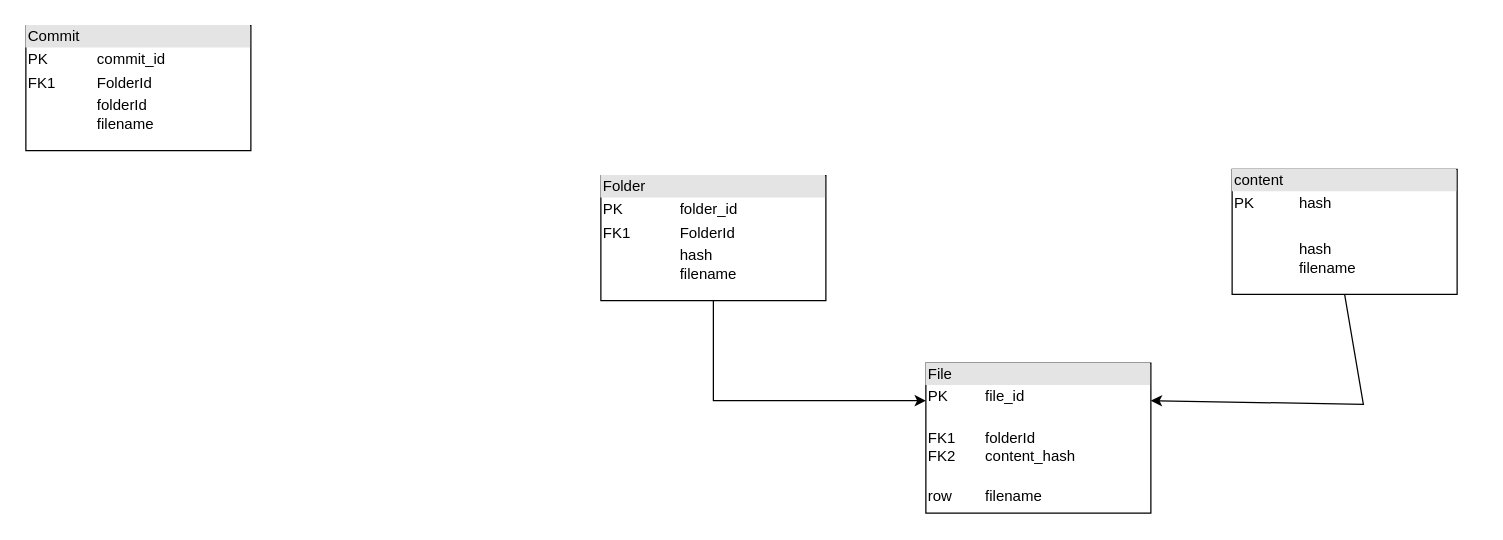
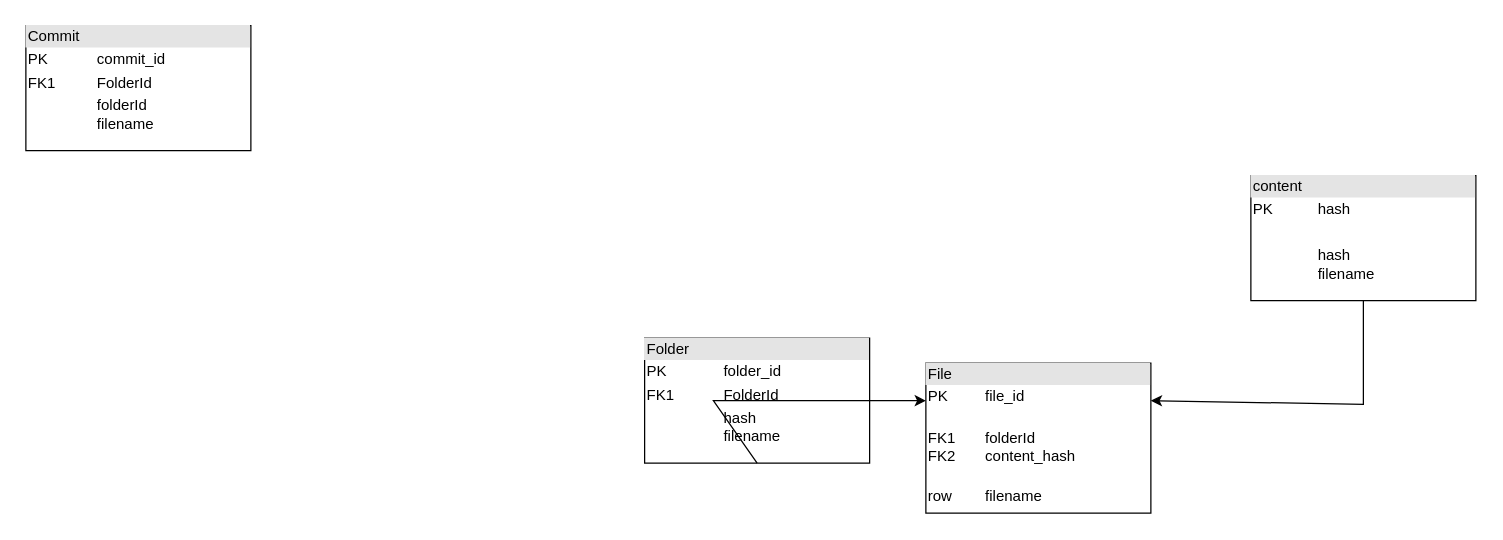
  <mxCell id="0" />
  <mxCell id="1" parent="0" />
- <mxCell id="2" value="&lt;div style=&quot;box-sizing: border-box; width: 100%; background: rgb(228, 228, 228); padding: 2px;&quot;&gt;Folder&lt;/div&gt;&lt;table style=&quot;width:100%;font-size:1em;&quot; cellpadding=&quot;2&quot; cellspacing=&quot;0&quot;&gt;&lt;tbody&gt;&lt;tr&gt;&lt;td&gt;PK&lt;/td&gt;&lt;td&gt;folder_id&lt;/td&gt;&lt;/tr&gt;&lt;tr&gt;&lt;td&gt;FK1&lt;/td&gt;&lt;td&gt;FolderId&lt;/td&gt;&lt;/tr&gt;&lt;tr&gt;&lt;td&gt;&lt;br&gt;&lt;br&gt;&lt;/td&gt;&lt;td&gt;hash&lt;br&gt;filename&lt;/td&gt;&lt;/tr&gt;&lt;/tbody&gt;&lt;/table&gt;" style="verticalAlign=top;align=left;overflow=fill;html=1;whiteSpace=wrap;" vertex="1" parent="1"><mxGeometry x="480" y="140" width="180" height="100" as="geometry" /></mxCell>
+ <mxCell id="2" value="&lt;div style=&quot;box-sizing: border-box; width: 100%; background: rgb(228, 228, 228); padding: 2px;&quot;&gt;Folder&lt;/div&gt;&lt;table style=&quot;width:100%;font-size:1em;&quot; cellpadding=&quot;2&quot; cellspacing=&quot;0&quot;&gt;&lt;tbody&gt;&lt;tr&gt;&lt;td&gt;PK&lt;/td&gt;&lt;td&gt;folder_id&lt;/td&gt;&lt;/tr&gt;&lt;tr&gt;&lt;td&gt;FK1&lt;/td&gt;&lt;td&gt;FolderId&lt;/td&gt;&lt;/tr&gt;&lt;tr&gt;&lt;td&gt;&lt;br&gt;&lt;br&gt;&lt;/td&gt;&lt;td&gt;hash&lt;br&gt;filename&lt;/td&gt;&lt;/tr&gt;&lt;/tbody&gt;&lt;/table&gt;" style="verticalAlign=top;align=left;overflow=fill;html=1;whiteSpace=wrap;" vertex="1" parent="1"><mxGeometry x="515" y="270" width="180" height="100" as="geometry" /></mxCell>
  <mxCell id="3" value="&lt;div style=&quot;box-sizing: border-box; width: 100%; background: rgb(228, 228, 228); padding: 2px;&quot;&gt;File&lt;/div&gt;&lt;table style=&quot;width:100%;font-size:1em;&quot; cellpadding=&quot;2&quot; cellspacing=&quot;0&quot;&gt;&lt;tbody&gt;&lt;tr&gt;&lt;td&gt;PK&lt;/td&gt;&lt;td&gt;file_id&lt;/td&gt;&lt;/tr&gt;&lt;tr&gt;&lt;td&gt;FK1&lt;br&gt;FK2&lt;/td&gt;&lt;td&gt;&lt;br&gt;folderId&lt;br&gt;content_hash&lt;br&gt;&lt;br&gt;&lt;/td&gt;&lt;/tr&gt;&lt;tr&gt;&lt;td&gt;row&lt;br&gt;&lt;/td&gt;&lt;td&gt;filename&lt;/td&gt;&lt;/tr&gt;&lt;/tbody&gt;&lt;/table&gt;" style="verticalAlign=top;align=left;overflow=fill;html=1;whiteSpace=wrap;" vertex="1" parent="1"><mxGeometry x="740" y="290" width="180" height="120" as="geometry" /></mxCell>
- <mxCell id="4" value="&lt;div style=&quot;box-sizing: border-box; width: 100%; background: rgb(228, 228, 228); padding: 2px;&quot;&gt;content&lt;/div&gt;&lt;table style=&quot;width:100%;font-size:1em;&quot; cellpadding=&quot;2&quot; cellspacing=&quot;0&quot;&gt;&lt;tbody&gt;&lt;tr&gt;&lt;td&gt;PK&lt;/td&gt;&lt;td&gt;hash&lt;/td&gt;&lt;/tr&gt;&lt;tr&gt;&lt;td&gt;&lt;br&gt;&lt;/td&gt;&lt;td&gt;&lt;br&gt;&lt;/td&gt;&lt;/tr&gt;&lt;tr&gt;&lt;td&gt;&lt;br&gt;&lt;br&gt;&lt;/td&gt;&lt;td&gt;hash&lt;br&gt;filename&lt;/td&gt;&lt;/tr&gt;&lt;/tbody&gt;&lt;/table&gt;" style="verticalAlign=top;align=left;overflow=fill;html=1;whiteSpace=wrap;" vertex="1" parent="1"><mxGeometry x="985" y="135" width="180" height="100" as="geometry" /></mxCell>
+ <mxCell id="4" value="&lt;div style=&quot;box-sizing: border-box; width: 100%; background: rgb(228, 228, 228); padding: 2px;&quot;&gt;content&lt;/div&gt;&lt;table style=&quot;width:100%;font-size:1em;&quot; cellpadding=&quot;2&quot; cellspacing=&quot;0&quot;&gt;&lt;tbody&gt;&lt;tr&gt;&lt;td&gt;PK&lt;/td&gt;&lt;td&gt;hash&lt;/td&gt;&lt;/tr&gt;&lt;tr&gt;&lt;td&gt;&lt;br&gt;&lt;/td&gt;&lt;td&gt;&lt;br&gt;&lt;/td&gt;&lt;/tr&gt;&lt;tr&gt;&lt;td&gt;&lt;br&gt;&lt;br&gt;&lt;/td&gt;&lt;td&gt;hash&lt;br&gt;filename&lt;/td&gt;&lt;/tr&gt;&lt;/tbody&gt;&lt;/table&gt;" style="verticalAlign=top;align=left;overflow=fill;html=1;whiteSpace=wrap;" vertex="1" parent="1"><mxGeometry x="1000" y="140" width="180" height="100" as="geometry" /></mxCell>
  <mxCell id="5" value="" style="endArrow=classic;html=1;rounded=0;exitX=0.5;exitY=1;exitDx=0;exitDy=0;entryX=0;entryY=0.25;entryDx=0;entryDy=0;" edge="1" parent="1" source="2" target="3"><mxGeometry width="50" height="50" relative="1" as="geometry"><mxPoint x="750" y="310" as="sourcePoint" /><mxPoint x="800" y="260" as="targetPoint" /><Array as="points"><mxPoint x="570" y="320" /></Array></mxGeometry></mxCell>
  <mxCell id="6" value="" style="endArrow=classic;html=1;rounded=0;exitX=0.5;exitY=1;exitDx=0;exitDy=0;entryX=1;entryY=0.25;entryDx=0;entryDy=0;" edge="1" parent="1" source="4" target="3"><mxGeometry width="50" height="50" relative="1" as="geometry"><mxPoint x="1160" y="240" as="sourcePoint" /><mxPoint x="1330" y="323" as="targetPoint" /><Array as="points"><mxPoint x="1090" y="323" /></Array></mxGeometry></mxCell>
  <mxCell id="7" value="&lt;div style=&quot;box-sizing: border-box; width: 100%; background: rgb(228, 228, 228); padding: 2px;&quot;&gt;Commit&lt;/div&gt;&lt;table style=&quot;width:100%;font-size:1em;&quot; cellpadding=&quot;2&quot; cellspacing=&quot;0&quot;&gt;&lt;tbody&gt;&lt;tr&gt;&lt;td&gt;PK&lt;/td&gt;&lt;td&gt;commit_id&lt;/td&gt;&lt;/tr&gt;&lt;tr&gt;&lt;td&gt;FK1&lt;/td&gt;&lt;td&gt;FolderId&lt;/td&gt;&lt;/tr&gt;&lt;tr&gt;&lt;td&gt;&lt;br&gt;&lt;br&gt;&lt;/td&gt;&lt;td&gt;folderId&lt;br&gt;filename&lt;/td&gt;&lt;/tr&gt;&lt;/tbody&gt;&lt;/table&gt;" style="verticalAlign=top;align=left;overflow=fill;html=1;whiteSpace=wrap;" vertex="1" parent="1"><mxGeometry x="20" y="20" width="180" height="100" as="geometry" /></mxCell>
